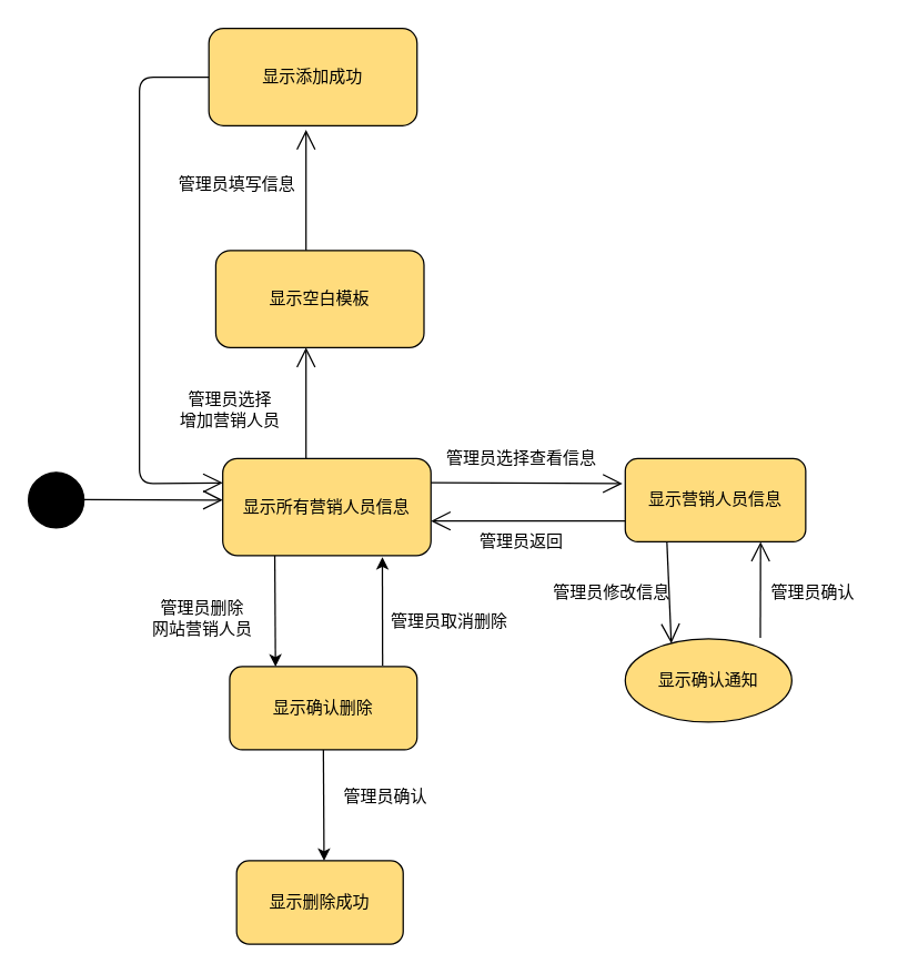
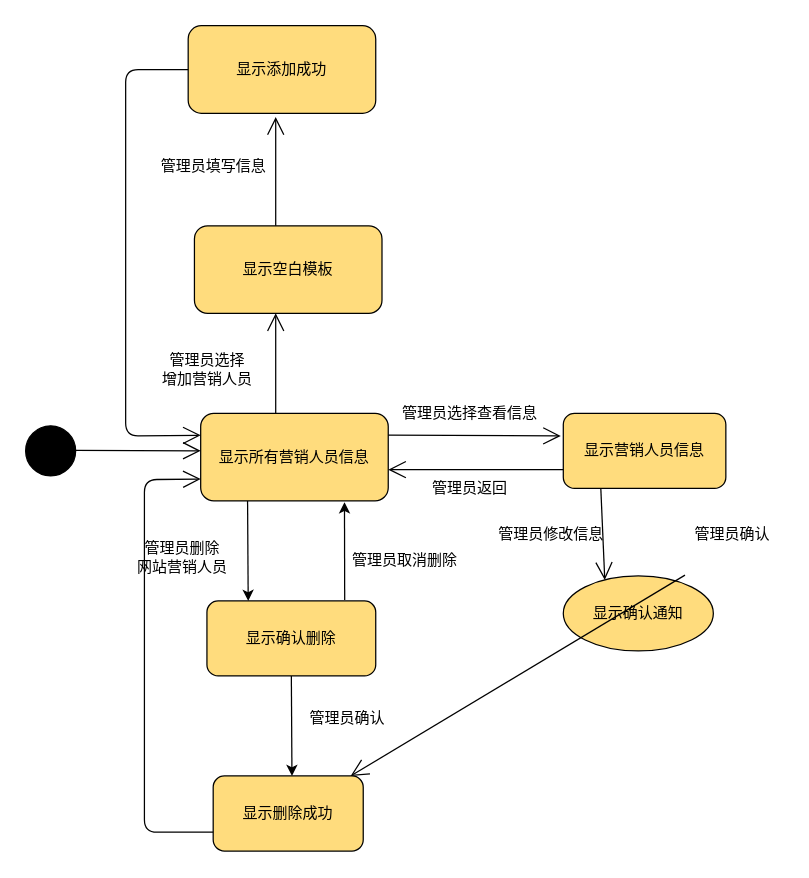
  <mxCell id="0" />
  <mxCell id="1" parent="0" />
  <mxCell id="2" value="" style="ellipse;whiteSpace=wrap;html=1;aspect=fixed;fillColor=#000000;" parent="1" vertex="1"><mxGeometry x="20" y="340" width="40" height="40" as="geometry" /></mxCell>
  <mxCell id="3" value="显示所有营销人员信息" style="rounded=1;whiteSpace=wrap;html=1;fillColor=#FFDC7D;" parent="1" vertex="1"><mxGeometry x="160" y="330" width="150" height="70" as="geometry" /></mxCell>
  <mxCell id="4" value="显示营销人员信息" style="rounded=1;whiteSpace=wrap;html=1;fillColor=#FFDC7D;" parent="1" vertex="1"><mxGeometry x="450" y="330" width="130" height="60" as="geometry" /></mxCell>
  <mxCell id="5" value="显示确认通知" style="ellipse;whiteSpace=wrap;html=1;fillColor=#FFDC7D;" parent="1" vertex="1"><mxGeometry x="450" y="460" width="120" height="60" as="geometry" /></mxCell>
  <mxCell id="6" value="" style="endArrow=open;endFill=1;endSize=12;html=1;exitX=1;exitY=0.25;exitDx=0;exitDy=0;" parent="1" source="3" edge="1"><mxGeometry width="160" relative="1" as="geometry"><mxPoint x="320" y="349.5" as="sourcePoint" /><mxPoint x="448" y="348" as="targetPoint" /></mxGeometry></mxCell>
  <mxCell id="7" value="管理员选择查看信息" style="text;html=1;align=center;verticalAlign=middle;resizable=0;points=[];autosize=1;" parent="1" vertex="1"><mxGeometry x="315" y="320" width="120" height="20" as="geometry" /></mxCell>
  <mxCell id="8" value="" style="endArrow=open;endFill=1;endSize=12;html=1;entryX=0.25;entryY=0;entryDx=0;entryDy=0;" parent="1" target="5" edge="1"><mxGeometry width="160" relative="1" as="geometry"><mxPoint x="480" y="390" as="sourcePoint" /><mxPoint x="440" y="410" as="targetPoint" /></mxGeometry></mxCell>
- <mxCell id="9" value="" style="endArrow=open;endFill=1;endSize=12;html=1;entryX=0.75;entryY=1;entryDx=0;entryDy=0;exitX=0.811;exitY=-0.011;exitDx=0;exitDy=0;exitPerimeter=0;" parent="1" source="5" target="4" edge="1"><mxGeometry width="160" relative="1" as="geometry"><mxPoint x="540" y="450" as="sourcePoint" /><mxPoint x="450" y="370" as="targetPoint" /></mxGeometry></mxCell>
+ <mxCell id="9" value="" style="endArrow=open;endFill=1;endSize=12;html=1;exitX=0.811;exitY=-0.011;exitDx=0;exitDy=0;exitPerimeter=0;" parent="1" source="5" target="28" edge="1"><mxGeometry width="160" relative="1" as="geometry"><mxPoint x="540" y="450" as="sourcePoint" /><mxPoint x="450" y="370" as="targetPoint" /></mxGeometry></mxCell>
  <mxCell id="10" value="管理员修改信息" style="text;html=1;align=center;verticalAlign=middle;resizable=0;points=[];autosize=1;" parent="1" vertex="1"><mxGeometry x="390" y="417" width="100" height="20" as="geometry" /></mxCell>
  <mxCell id="11" value="管理员确认" style="text;html=1;align=center;verticalAlign=middle;resizable=0;points=[];autosize=1;" parent="1" vertex="1"><mxGeometry x="545" y="417" width="80" height="20" as="geometry" /></mxCell>
  <mxCell id="12" value="" style="endArrow=open;endFill=1;endSize=12;html=1;exitX=0;exitY=0.75;exitDx=0;exitDy=0;" parent="1" source="4" edge="1"><mxGeometry width="160" relative="1" as="geometry"><mxPoint x="290" y="370" as="sourcePoint" /><mxPoint x="310" y="375" as="targetPoint" /></mxGeometry></mxCell>
  <mxCell id="13" value="管理员返回" style="text;html=1;align=center;verticalAlign=middle;resizable=0;points=[];autosize=1;" parent="1" vertex="1"><mxGeometry x="335" y="380" width="80" height="20" as="geometry" /></mxCell>
  <mxCell id="14" value="" style="endArrow=open;endFill=1;endSize=12;html=1;" parent="1" edge="1"><mxGeometry width="160" relative="1" as="geometry"><mxPoint x="60" y="359.5" as="sourcePoint" /><mxPoint x="160" y="360" as="targetPoint" /></mxGeometry></mxCell>
  <mxCell id="15" value="显示空白模板" style="rounded=1;whiteSpace=wrap;html=1;fillColor=#FFDC7D;" parent="1" vertex="1"><mxGeometry x="155" y="180" width="150" height="70" as="geometry" /></mxCell>
  <mxCell id="16" value="管理员选择&lt;br&gt;增加营销人员" style="text;html=1;align=center;verticalAlign=middle;resizable=0;points=[];autosize=1;" parent="1" vertex="1"><mxGeometry x="120" y="280" width="90" height="30" as="geometry" /></mxCell>
  <mxCell id="17" value="" style="endArrow=open;endFill=1;endSize=12;html=1;" parent="1" edge="1"><mxGeometry width="160" relative="1" as="geometry"><mxPoint x="220" y="180" as="sourcePoint" /><mxPoint x="220" y="93" as="targetPoint" /><Array as="points" /></mxGeometry></mxCell>
  <mxCell id="18" value="" style="endArrow=open;endFill=1;endSize=12;html=1;" parent="1" edge="1"><mxGeometry width="160" relative="1" as="geometry"><mxPoint x="220" y="330" as="sourcePoint" /><mxPoint x="220" y="250" as="targetPoint" /></mxGeometry></mxCell>
  <mxCell id="19" value="管理员填写信息" style="text;html=1;align=center;verticalAlign=middle;resizable=0;points=[];autosize=1;" parent="1" vertex="1"><mxGeometry x="120" y="123" width="100" height="20" as="geometry" /></mxCell>
  <mxCell id="20" value="显示添加成功" style="rounded=1;whiteSpace=wrap;html=1;fillColor=#FFDC7D;" parent="1" vertex="1"><mxGeometry x="150" y="20" width="150" height="70" as="geometry" /></mxCell>
  <mxCell id="21" value="" style="endArrow=open;endFill=1;endSize=12;html=1;exitX=0;exitY=0.5;exitDx=0;exitDy=0;entryX=0;entryY=0.25;entryDx=0;entryDy=0;" parent="1" source="20" target="3" edge="1"><mxGeometry width="160" relative="1" as="geometry"><mxPoint x="300" y="260" as="sourcePoint" /><mxPoint x="100" y="330" as="targetPoint" /><Array as="points"><mxPoint x="100" y="55" /><mxPoint x="100" y="300" /><mxPoint x="100" y="348" /></Array></mxGeometry></mxCell>
  <mxCell id="22" value="管理员删除&lt;br&gt;网站营销人员" style="text;html=1;align=center;verticalAlign=middle;resizable=0;points=[];autosize=1;" vertex="1" parent="1"><mxGeometry x="100" y="430" width="90" height="30" as="geometry" /></mxCell>
  <mxCell id="23" value="" style="endArrow=classic;html=1;exitX=0.25;exitY=1;exitDx=0;exitDy=0;" edge="1" parent="1" source="3"><mxGeometry width="50" height="50" relative="1" as="geometry"><mxPoint x="350" y="290" as="sourcePoint" /><mxPoint x="198" y="480" as="targetPoint" /></mxGeometry></mxCell>
  <mxCell id="24" value="" style="endArrow=classic;html=1;exitX=0.816;exitY=-0.013;exitDx=0;exitDy=0;exitPerimeter=0;" edge="1" parent="1" source="25"><mxGeometry width="50" height="50" relative="1" as="geometry"><mxPoint x="273" y="470" as="sourcePoint" /><mxPoint x="275" y="401" as="targetPoint" /></mxGeometry></mxCell>
  <mxCell id="25" value="显示确认删除" style="rounded=1;whiteSpace=wrap;html=1;fillColor=#FFDC7D;" vertex="1" parent="1"><mxGeometry x="165" y="480" width="135" height="60" as="geometry" /></mxCell>
  <mxCell id="26" value="管理员取消删除" style="text;html=1;align=center;verticalAlign=middle;resizable=0;points=[];autosize=1;" vertex="1" parent="1"><mxGeometry x="273" y="438" width="100" height="20" as="geometry" /></mxCell>
  <mxCell id="27" value="" style="endArrow=classic;html=1;exitX=0.5;exitY=1;exitDx=0;exitDy=0;" edge="1" parent="1" source="25"><mxGeometry width="50" height="50" relative="1" as="geometry"><mxPoint x="350" y="620" as="sourcePoint" /><mxPoint x="233" y="620" as="targetPoint" /></mxGeometry></mxCell>
  <mxCell id="28" value="显示删除成功" style="rounded=1;whiteSpace=wrap;html=1;fillColor=#FFDC7D;" vertex="1" parent="1"><mxGeometry x="170" y="620" width="120" height="60" as="geometry" /></mxCell>
  <mxCell id="29" value="管理员确认" style="text;html=1;align=center;verticalAlign=middle;resizable=0;points=[];autosize=1;" vertex="1" parent="1"><mxGeometry x="237" y="564" width="80" height="20" as="geometry" /></mxCell>
+ <mxCell id="30" value="" style="endArrow=open;endFill=1;endSize=12;html=1;exitX=0;exitY=0.75;exitDx=0;exitDy=0;entryX=0;entryY=0.75;entryDx=0;entryDy=0;" edge="1" parent="1" source="28" target="3"><mxGeometry width="160" relative="1" as="geometry"><mxPoint x="165" y="810" as="sourcePoint" /><mxPoint x="175" y="1102.5" as="targetPoint" /><Array as="points"><mxPoint x="115" y="665" /><mxPoint x="115" y="383" /></Array></mxGeometry></mxCell>
